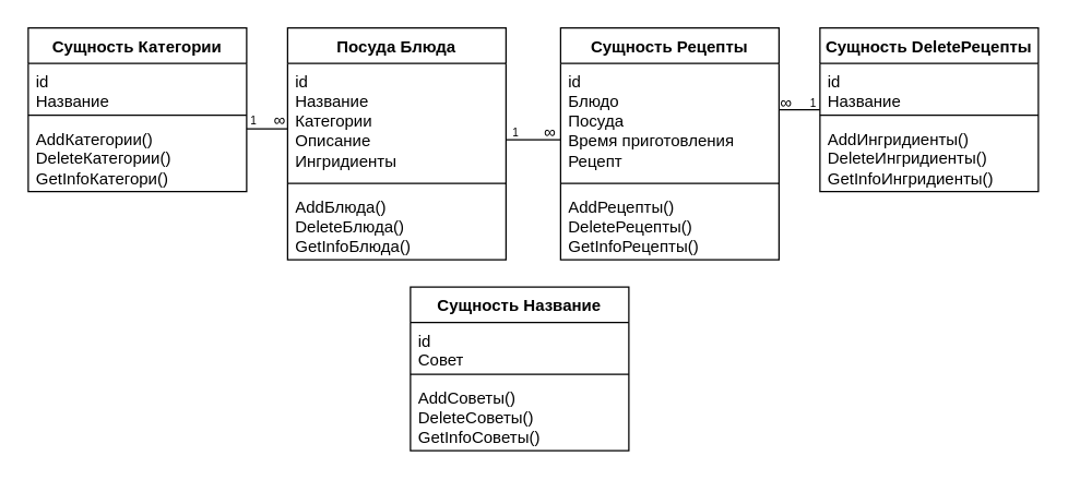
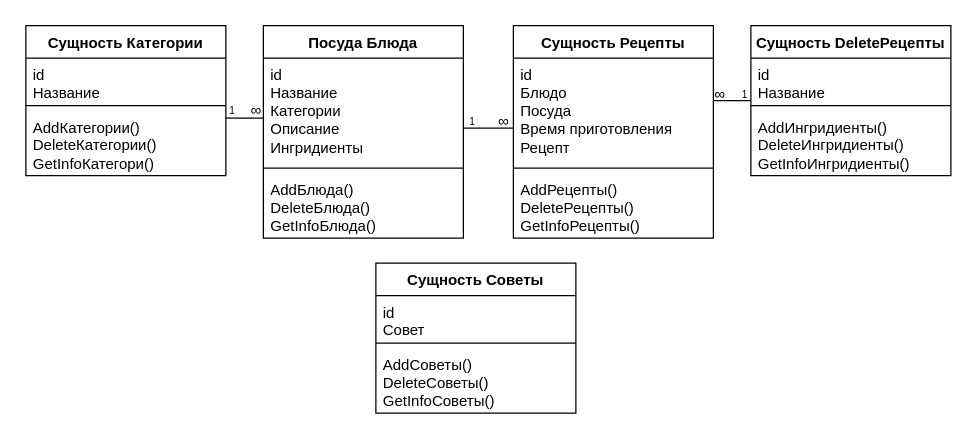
  <mxCell id="0" />
  <mxCell id="1" parent="0" />
  <mxCell id="2" value="Сущность Категории" style="swimlane;fontStyle=1;align=center;verticalAlign=top;childLayout=stackLayout;horizontal=1;startSize=26;horizontalStack=0;resizeParent=1;resizeParentMax=0;resizeLast=0;collapsible=1;marginBottom=0;whiteSpace=wrap;html=1;" vertex="1" parent="1"><mxGeometry x="20" y="20" width="160" height="120" as="geometry"><mxRectangle x="90" y="160" width="160" height="30" as="alternateBounds" /></mxGeometry></mxCell>
  <mxCell id="3" value="id&lt;br&gt;Название" style="text;strokeColor=none;fillColor=none;align=left;verticalAlign=top;spacingLeft=4;spacingRight=4;overflow=hidden;rotatable=0;points=[[0,0.5],[1,0.5]];portConstraint=eastwest;whiteSpace=wrap;html=1;" vertex="1" parent="2"><mxGeometry y="26" width="160" height="34" as="geometry" /></mxCell>
  <mxCell id="4" value="" style="line;strokeWidth=1;fillColor=none;align=left;verticalAlign=middle;spacingTop=-1;spacingLeft=3;spacingRight=3;rotatable=0;labelPosition=right;points=[];portConstraint=eastwest;strokeColor=inherit;" vertex="1" parent="2"><mxGeometry y="60" width="160" height="8" as="geometry" /></mxCell>
  <mxCell id="5" value="AddКатегории()&lt;br&gt;DeleteКатегории()&lt;br&gt;GetInfoКатегори()" style="text;strokeColor=none;fillColor=none;align=left;verticalAlign=top;spacingLeft=4;spacingRight=4;overflow=hidden;rotatable=0;points=[[0,0.5],[1,0.5]];portConstraint=eastwest;whiteSpace=wrap;html=1;" vertex="1" parent="2"><mxGeometry y="68" width="160" height="52" as="geometry" /></mxCell>
  <mxCell id="6" value="Посуда Блюда&lt;br&gt;" style="swimlane;fontStyle=1;align=center;verticalAlign=top;childLayout=stackLayout;horizontal=1;startSize=26;horizontalStack=0;resizeParent=1;resizeParentMax=0;resizeLast=0;collapsible=1;marginBottom=0;whiteSpace=wrap;html=1;" vertex="1" parent="1"><mxGeometry x="210" y="20" width="160" height="170" as="geometry"><mxRectangle x="90" y="160" width="160" height="30" as="alternateBounds" /></mxGeometry></mxCell>
  <mxCell id="7" value="id&lt;br&gt;Название&lt;br&gt;Категории&lt;br&gt;Описание&lt;br&gt;Ингридиенты" style="text;strokeColor=none;fillColor=none;align=left;verticalAlign=top;spacingLeft=4;spacingRight=4;overflow=hidden;rotatable=0;points=[[0,0.5],[1,0.5]];portConstraint=eastwest;whiteSpace=wrap;html=1;" vertex="1" parent="6"><mxGeometry y="26" width="160" height="84" as="geometry" /></mxCell>
  <mxCell id="8" value="" style="line;strokeWidth=1;fillColor=none;align=left;verticalAlign=middle;spacingTop=-1;spacingLeft=3;spacingRight=3;rotatable=0;labelPosition=right;points=[];portConstraint=eastwest;strokeColor=inherit;" vertex="1" parent="6"><mxGeometry y="110" width="160" height="8" as="geometry" /></mxCell>
  <mxCell id="9" value="AddБлюда()&lt;br&gt;DeleteБлюда()&lt;br&gt;GetInfoБлюда()" style="text;strokeColor=none;fillColor=none;align=left;verticalAlign=top;spacingLeft=4;spacingRight=4;overflow=hidden;rotatable=0;points=[[0,0.5],[1,0.5]];portConstraint=eastwest;whiteSpace=wrap;html=1;" vertex="1" parent="6"><mxGeometry y="118" width="160" height="52" as="geometry" /></mxCell>
  <mxCell id="10" value="Сущность Рецепты" style="swimlane;fontStyle=1;align=center;verticalAlign=top;childLayout=stackLayout;horizontal=1;startSize=26;horizontalStack=0;resizeParent=1;resizeParentMax=0;resizeLast=0;collapsible=1;marginBottom=0;whiteSpace=wrap;html=1;" vertex="1" parent="1"><mxGeometry x="410" y="20" width="160" height="170" as="geometry"><mxRectangle x="90" y="160" width="160" height="30" as="alternateBounds" /></mxGeometry></mxCell>
  <mxCell id="11" value="id&lt;br&gt;Блюдо&lt;br&gt;Посуда&lt;br&gt;Время приготовления&lt;br&gt;Рецепт" style="text;strokeColor=none;fillColor=none;align=left;verticalAlign=top;spacingLeft=4;spacingRight=4;overflow=hidden;rotatable=0;points=[[0,0.5],[1,0.5]];portConstraint=eastwest;whiteSpace=wrap;html=1;" vertex="1" parent="10"><mxGeometry y="26" width="160" height="84" as="geometry" /></mxCell>
  <mxCell id="12" value="" style="line;strokeWidth=1;fillColor=none;align=left;verticalAlign=middle;spacingTop=-1;spacingLeft=3;spacingRight=3;rotatable=0;labelPosition=right;points=[];portConstraint=eastwest;strokeColor=inherit;" vertex="1" parent="10"><mxGeometry y="110" width="160" height="8" as="geometry" /></mxCell>
  <mxCell id="13" value="AddРецепты()&lt;br&gt;DeleteРецепты()&lt;br&gt;GetInfoРецепты()" style="text;strokeColor=none;fillColor=none;align=left;verticalAlign=top;spacingLeft=4;spacingRight=4;overflow=hidden;rotatable=0;points=[[0,0.5],[1,0.5]];portConstraint=eastwest;whiteSpace=wrap;html=1;" vertex="1" parent="10"><mxGeometry y="118" width="160" height="52" as="geometry" /></mxCell>
  <mxCell id="14" value="Сущность DeleteРецепты" style="swimlane;fontStyle=1;align=center;verticalAlign=top;childLayout=stackLayout;horizontal=1;startSize=26;horizontalStack=0;resizeParent=1;resizeParentMax=0;resizeLast=0;collapsible=1;marginBottom=0;whiteSpace=wrap;html=1;" vertex="1" parent="1"><mxGeometry x="600" y="20" width="160" height="120" as="geometry"><mxRectangle x="90" y="160" width="160" height="30" as="alternateBounds" /></mxGeometry></mxCell>
  <mxCell id="15" value="id&lt;br&gt;Название" style="text;strokeColor=none;fillColor=none;align=left;verticalAlign=top;spacingLeft=4;spacingRight=4;overflow=hidden;rotatable=0;points=[[0,0.5],[1,0.5]];portConstraint=eastwest;whiteSpace=wrap;html=1;" vertex="1" parent="14"><mxGeometry y="26" width="160" height="34" as="geometry" /></mxCell>
  <mxCell id="16" value="" style="line;strokeWidth=1;fillColor=none;align=left;verticalAlign=middle;spacingTop=-1;spacingLeft=3;spacingRight=3;rotatable=0;labelPosition=right;points=[];portConstraint=eastwest;strokeColor=inherit;" vertex="1" parent="14"><mxGeometry y="60" width="160" height="8" as="geometry" /></mxCell>
  <mxCell id="17" value="AddИнгридиенты()&lt;br&gt;DeleteИнгридиенты()&lt;br&gt;GetInfoИнгридиенты()" style="text;strokeColor=none;fillColor=none;align=left;verticalAlign=top;spacingLeft=4;spacingRight=4;overflow=hidden;rotatable=0;points=[[0,0.5],[1,0.5]];portConstraint=eastwest;whiteSpace=wrap;html=1;" vertex="1" parent="14"><mxGeometry y="68" width="160" height="52" as="geometry" /></mxCell>
- <mxCell id="18" value="Сущность Название" style="swimlane;fontStyle=1;align=center;verticalAlign=top;childLayout=stackLayout;horizontal=1;startSize=26;horizontalStack=0;resizeParent=1;resizeParentMax=0;resizeLast=0;collapsible=1;marginBottom=0;whiteSpace=wrap;html=1;" vertex="1" parent="1"><mxGeometry x="300" y="210" width="160" height="120" as="geometry"><mxRectangle x="90" y="160" width="160" height="30" as="alternateBounds" /></mxGeometry></mxCell>
+ <mxCell id="18" value="Сущность Советы" style="swimlane;fontStyle=1;align=center;verticalAlign=top;childLayout=stackLayout;horizontal=1;startSize=26;horizontalStack=0;resizeParent=1;resizeParentMax=0;resizeLast=0;collapsible=1;marginBottom=0;whiteSpace=wrap;html=1;" vertex="1" parent="1"><mxGeometry x="300" y="210" width="160" height="120" as="geometry"><mxRectangle x="90" y="160" width="160" height="30" as="alternateBounds" /></mxGeometry></mxCell>
  <mxCell id="19" value="id&lt;br&gt;Совет" style="text;strokeColor=none;fillColor=none;align=left;verticalAlign=top;spacingLeft=4;spacingRight=4;overflow=hidden;rotatable=0;points=[[0,0.5],[1,0.5]];portConstraint=eastwest;whiteSpace=wrap;html=1;" vertex="1" parent="18"><mxGeometry y="26" width="160" height="34" as="geometry" /></mxCell>
  <mxCell id="20" value="" style="line;strokeWidth=1;fillColor=none;align=left;verticalAlign=middle;spacingTop=-1;spacingLeft=3;spacingRight=3;rotatable=0;labelPosition=right;points=[];portConstraint=eastwest;strokeColor=inherit;" vertex="1" parent="18"><mxGeometry y="60" width="160" height="8" as="geometry" /></mxCell>
  <mxCell id="21" value="AddСоветы()&lt;br&gt;DeleteСоветы()&lt;br&gt;GetInfoСоветы()" style="text;strokeColor=none;fillColor=none;align=left;verticalAlign=top;spacingLeft=4;spacingRight=4;overflow=hidden;rotatable=0;points=[[0,0.5],[1,0.5]];portConstraint=eastwest;whiteSpace=wrap;html=1;" vertex="1" parent="18"><mxGeometry y="68" width="160" height="52" as="geometry" /></mxCell>
  <mxCell id="22" value="" style="line;strokeWidth=1;fillColor=none;align=left;verticalAlign=middle;spacingTop=-1;spacingLeft=3;spacingRight=3;rotatable=0;labelPosition=right;points=[];portConstraint=eastwest;strokeColor=inherit;" vertex="1" parent="1"><mxGeometry x="180" y="90" width="30" height="8" as="geometry" /></mxCell>
  <mxCell id="23" value="&lt;font style=&quot;font-size: 8px;&quot;&gt;1&lt;/font&gt;" style="text;html=1;align=center;verticalAlign=middle;resizable=0;points=[];autosize=1;strokeColor=none;fillColor=none;" vertex="1" parent="1"><mxGeometry x="169.5" y="72" width="30" height="30" as="geometry" /></mxCell>
  <mxCell id="24" value="∞&lt;span lang=&quot;ru&quot; class=&quot;ILfuVd&quot;&gt;&lt;/span&gt;&lt;span lang=&quot;ru&quot; class=&quot;ILfuVd&quot;&gt;&lt;/span&gt;&lt;span lang=&quot;ru&quot; class=&quot;ILfuVd&quot;&gt;&lt;/span&gt;&lt;span lang=&quot;ru&quot; class=&quot;ILfuVd&quot;&gt;&lt;/span&gt;&lt;span lang=&quot;ru&quot; class=&quot;ILfuVd&quot;&gt;&lt;/span&gt;&lt;span lang=&quot;ru&quot; class=&quot;ILfuVd&quot;&gt;&lt;/span&gt;&lt;span lang=&quot;ru&quot; class=&quot;ILfuVd&quot;&gt;&lt;/span&gt;" style="text;html=1;align=center;verticalAlign=middle;resizable=0;points=[];autosize=1;strokeColor=none;fillColor=none;" vertex="1" parent="1"><mxGeometry x="188.5" y="73" width="30" height="30" as="geometry" /></mxCell>
  <mxCell id="25" value="&lt;font style=&quot;font-size: 8px;&quot;&gt;1&lt;/font&gt;" style="text;html=1;align=center;verticalAlign=middle;resizable=0;points=[];autosize=1;strokeColor=none;fillColor=none;" vertex="1" parent="1"><mxGeometry x="361.5" y="81" width="30" height="30" as="geometry" /></mxCell>
  <mxCell id="26" value="∞&lt;span lang=&quot;ru&quot; class=&quot;ILfuVd&quot;&gt;&lt;/span&gt;&lt;span lang=&quot;ru&quot; class=&quot;ILfuVd&quot;&gt;&lt;/span&gt;&lt;span lang=&quot;ru&quot; class=&quot;ILfuVd&quot;&gt;&lt;/span&gt;&lt;span lang=&quot;ru&quot; class=&quot;ILfuVd&quot;&gt;&lt;/span&gt;&lt;span lang=&quot;ru&quot; class=&quot;ILfuVd&quot;&gt;&lt;/span&gt;&lt;span lang=&quot;ru&quot; class=&quot;ILfuVd&quot;&gt;&lt;/span&gt;&lt;span lang=&quot;ru&quot; class=&quot;ILfuVd&quot;&gt;&lt;/span&gt;" style="text;html=1;align=center;verticalAlign=middle;resizable=0;points=[];autosize=1;strokeColor=none;fillColor=none;" vertex="1" parent="1"><mxGeometry x="386.5" y="82" width="30" height="30" as="geometry" /></mxCell>
  <mxCell id="27" value="" style="line;strokeWidth=1;fillColor=none;align=left;verticalAlign=middle;spacingTop=-1;spacingLeft=3;spacingRight=3;rotatable=0;labelPosition=right;points=[];portConstraint=eastwest;strokeColor=inherit;" vertex="1" parent="1"><mxGeometry x="370" y="98" width="40" height="8" as="geometry" /></mxCell>
  <mxCell id="28" value="&lt;font style=&quot;font-size: 8px;&quot;&gt;1&lt;/font&gt;" style="text;html=1;align=center;verticalAlign=middle;resizable=0;points=[];autosize=1;strokeColor=none;fillColor=none;" vertex="1" parent="1"><mxGeometry x="580" y="59" width="30" height="30" as="geometry" /></mxCell>
  <mxCell id="29" value="∞&lt;span lang=&quot;ru&quot; class=&quot;ILfuVd&quot;&gt;&lt;/span&gt;&lt;span lang=&quot;ru&quot; class=&quot;ILfuVd&quot;&gt;&lt;/span&gt;&lt;span lang=&quot;ru&quot; class=&quot;ILfuVd&quot;&gt;&lt;/span&gt;&lt;span lang=&quot;ru&quot; class=&quot;ILfuVd&quot;&gt;&lt;/span&gt;&lt;span lang=&quot;ru&quot; class=&quot;ILfuVd&quot;&gt;&lt;/span&gt;&lt;span lang=&quot;ru&quot; class=&quot;ILfuVd&quot;&gt;&lt;/span&gt;&lt;span lang=&quot;ru&quot; class=&quot;ILfuVd&quot;&gt;&lt;/span&gt;" style="text;html=1;align=center;verticalAlign=middle;resizable=0;points=[];autosize=1;strokeColor=none;fillColor=none;" vertex="1" parent="1"><mxGeometry x="560" y="60" width="30" height="30" as="geometry" /></mxCell>
  <mxCell id="30" value="" style="line;strokeWidth=1;fillColor=none;align=left;verticalAlign=middle;spacingTop=-1;spacingLeft=3;spacingRight=3;rotatable=0;labelPosition=right;points=[];portConstraint=eastwest;strokeColor=inherit;" vertex="1" parent="1"><mxGeometry x="570" y="76" width="30" height="8" as="geometry" /></mxCell>
